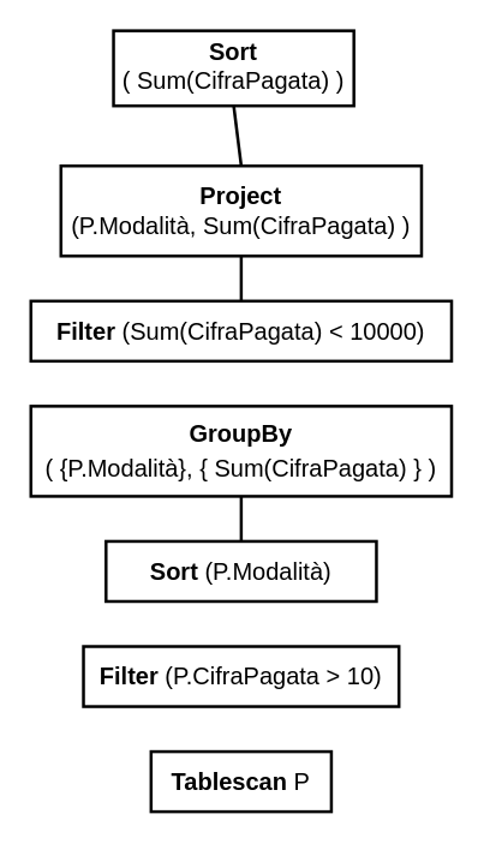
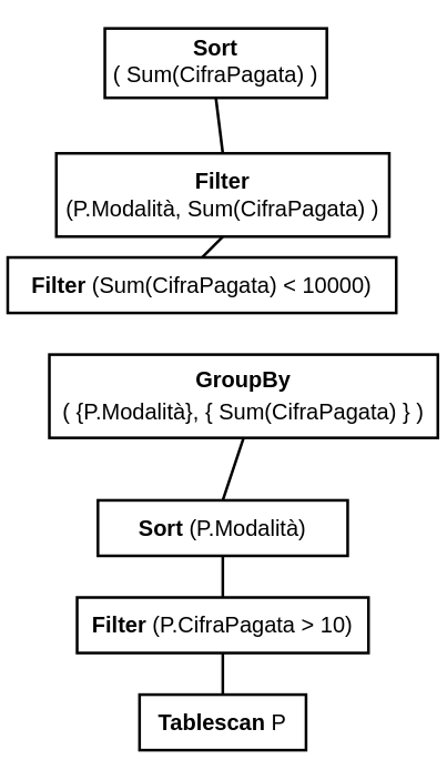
  <mxCell id="0" />
  <mxCell id="1" parent="0" />
  <mxCell id="2" value="&lt;font style=&quot;font-size: 16px&quot;&gt;&lt;b&gt;Tablescan&lt;/b&gt; P&lt;/font&gt;" style="text;html=1;fillColor=none;align=center;verticalAlign=middle;whiteSpace=wrap;rounded=0;strokeColor=#000000;strokeWidth=2;" vertex="1" parent="1"><mxGeometry x="100" y="500" width="120" height="40" as="geometry" /></mxCell>
  <mxCell id="3" value="&lt;font style=&quot;font-size: 16px&quot;&gt;&lt;b&gt;Filter&lt;/b&gt; (P.CifraPagata &amp;gt; 10)&lt;/font&gt;" style="text;html=1;fillColor=none;align=center;verticalAlign=middle;whiteSpace=wrap;rounded=0;strokeColor=#000000;strokeWidth=2;" vertex="1" parent="1"><mxGeometry x="55" y="430" width="210" height="40" as="geometry" /></mxCell>
- <mxCell id="5" value="&lt;font style=&quot;font-size: 16px&quot;&gt;&lt;b&gt;GroupBy&lt;/b&gt;&lt;br&gt;( {P.Modalità}, { Sum(CifraPagata) } )&lt;/font&gt;&lt;font face=&quot;Times New Roman&quot; size=&quot;1&quot;&gt;&lt;b style=&quot;font-size: 20px&quot;&gt;&lt;br&gt;&lt;/b&gt;&lt;/font&gt;" style="text;html=1;fillColor=none;align=center;verticalAlign=middle;whiteSpace=wrap;rounded=0;strokeColor=#000000;strokeWidth=2;" vertex="1" parent="1"><mxGeometry x="20" y="270" width="280" height="60" as="geometry" /></mxCell>
+ <mxCell id="4" value="" style="endArrow=none;html=1;strokeWidth=2;entryX=0.5;entryY=1;entryDx=0;entryDy=0;" edge="1" parent="1" source="2" target="3"><mxGeometry width="50" height="50" relative="1" as="geometry"><mxPoint x="170" y="340" as="sourcePoint" /><mxPoint x="240" y="230" as="targetPoint" /></mxGeometry></mxCell>
+ <mxCell id="5" value="&lt;font style=&quot;font-size: 16px&quot;&gt;&lt;b&gt;GroupBy&lt;/b&gt;&lt;br&gt;( {P.Modalità}, { Sum(CifraPagata) } )&lt;/font&gt;&lt;font face=&quot;Times New Roman&quot; size=&quot;1&quot;&gt;&lt;b style=&quot;font-size: 20px&quot;&gt;&lt;br&gt;&lt;/b&gt;&lt;/font&gt;" style="text;html=1;fillColor=none;align=center;verticalAlign=middle;whiteSpace=wrap;rounded=0;strokeColor=#000000;strokeWidth=2;" vertex="1" parent="1"><mxGeometry x="35" y="255" width="280" height="60" as="geometry" /></mxCell>
  <mxCell id="6" value="" style="endArrow=none;html=1;strokeWidth=2;entryX=0.5;entryY=1;entryDx=0;entryDy=0;" edge="1" parent="1" target="5"><mxGeometry width="50" height="50" relative="1" as="geometry"><mxPoint x="160" y="360" as="sourcePoint" /><mxPoint x="170" y="424" as="targetPoint" /></mxGeometry></mxCell>
- <mxCell id="7" value="&lt;font style=&quot;font-size: 16px&quot;&gt;&lt;b&gt;Filter&lt;/b&gt; (Sum(CifraPagata) &amp;lt; 10000)&lt;/font&gt;" style="text;html=1;fillColor=none;align=center;verticalAlign=middle;whiteSpace=wrap;rounded=0;strokeColor=#000000;strokeWidth=2;" vertex="1" parent="1"><mxGeometry x="20" y="200" width="280" height="40" as="geometry" /></mxCell>
- <mxCell id="8" value="&lt;font style=&quot;font-size: 16px&quot;&gt;&lt;b&gt;Project&lt;/b&gt;&lt;br&gt;(P.Modalità, Sum(CifraPagata) )&lt;/font&gt;" style="text;html=1;fillColor=none;align=center;verticalAlign=middle;whiteSpace=wrap;rounded=0;strokeColor=#000000;strokeWidth=2;" vertex="1" parent="1"><mxGeometry x="40" y="110" width="240" height="60" as="geometry" /></mxCell>
+ <mxCell id="7" value="&lt;font style=&quot;font-size: 16px&quot;&gt;&lt;b&gt;Filter&lt;/b&gt; (Sum(CifraPagata) &amp;lt; 10000)&lt;/font&gt;" style="text;html=1;fillColor=none;align=center;verticalAlign=middle;whiteSpace=wrap;rounded=0;strokeColor=#000000;strokeWidth=2;" vertex="1" parent="1"><mxGeometry x="5" y="185" width="280" height="40" as="geometry" /></mxCell>
+ <mxCell id="8" value="&lt;font style=&quot;font-size: 16px&quot;&gt;&lt;b&gt;Filter&lt;/b&gt;&lt;br&gt;(P.Modalità, Sum(CifraPagata) )&lt;/font&gt;" style="text;html=1;fillColor=none;align=center;verticalAlign=middle;whiteSpace=wrap;rounded=0;strokeColor=#000000;strokeWidth=2;" vertex="1" parent="1"><mxGeometry x="40" y="110" width="240" height="60" as="geometry" /></mxCell>
  <mxCell id="9" value="" style="endArrow=none;html=1;strokeWidth=2;entryX=0.5;entryY=1;entryDx=0;entryDy=0;exitX=0.5;exitY=0;exitDx=0;exitDy=0;" edge="1" parent="1" source="7" target="8"><mxGeometry width="50" height="50" relative="1" as="geometry"><mxPoint x="150" y="180" as="sourcePoint" /><mxPoint x="170" y="250" as="targetPoint" /></mxGeometry></mxCell>
  <mxCell id="10" value="&lt;font style=&quot;font-size: 16px&quot;&gt;&lt;b&gt;Sort&lt;/b&gt;&lt;br&gt;(&amp;nbsp;Sum(CifraPagata) )&lt;/font&gt;&lt;font&gt;&lt;sub&gt;&lt;br&gt;&lt;/sub&gt;&lt;/font&gt;" style="text;html=1;fillColor=none;align=center;verticalAlign=middle;whiteSpace=wrap;rounded=0;strokeColor=#000000;strokeWidth=2;" vertex="1" parent="1"><mxGeometry x="75" y="20" width="160" height="50" as="geometry" /></mxCell>
  <mxCell id="11" value="" style="endArrow=none;html=1;strokeWidth=2;entryX=0.5;entryY=1;entryDx=0;entryDy=0;exitX=0.5;exitY=0;exitDx=0;exitDy=0;" edge="1" parent="1" source="8" target="10"><mxGeometry width="50" height="50" relative="1" as="geometry"><mxPoint x="170" y="210" as="sourcePoint" /><mxPoint x="170" y="170" as="targetPoint" /></mxGeometry></mxCell>
  <mxCell id="12" value="&lt;font style=&quot;font-size: 16px&quot;&gt;&lt;b&gt;Sort &lt;/b&gt;(P.Modalità)&lt;/font&gt;" style="text;html=1;fillColor=none;align=center;verticalAlign=middle;whiteSpace=wrap;rounded=0;strokeColor=#000000;strokeWidth=2;" vertex="1" parent="1"><mxGeometry x="70" y="360" width="180" height="40" as="geometry" /></mxCell>
+ <mxCell id="13" value="" style="edgeStyle=orthogonalEdgeStyle;rounded=0;orthogonalLoop=1;jettySize=auto;html=1;exitX=0.5;exitY=0;exitDx=0;exitDy=0;entryX=0.5;entryY=1;entryDx=0;entryDy=0;endArrow=none;endFill=0;strokeWidth=2;" edge="1" parent="1" source="3" target="12"><mxGeometry relative="1" as="geometry"><mxPoint x="170" y="370" as="sourcePoint" /><mxPoint x="180" y="410" as="targetPoint" /></mxGeometry></mxCell>
